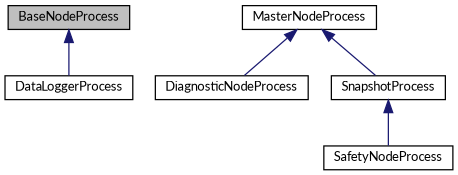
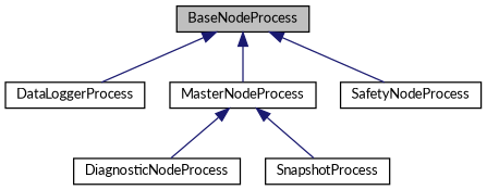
  digraph {
    fontname=Lato
    rankdir=TB
    node [color=black fillcolor=white fontname=Lato fontsize=10 shape=record style=filled]
    edge [color=midnightblue dir=back fontname=Lato fontsize=10 labelfontname=Helvetica labelfontsize=10 style=solid]
    n1 [fillcolor=grey75 fontcolor=black height=0.2 label=BaseNodeProcess width=0.4]
    n2 [height=0.2 label=DataLoggerProcess width=0.4]
    n3 [height=0.2 label=MasterNodeProcess width=0.4]
    n4 [height=0.2 label=SafetyNodeProcess width=0.4]
    n5 [height=0.2 label=DiagnosticNodeProcess width=0.4]
    n6 [height=0.2 label=SnapshotProcess width=0.4]
    n1 -> n2
-   n6 -> n4
+   n1 -> n3
+   n1 -> n4
    n3 -> n5
    n3 -> n6
  }
